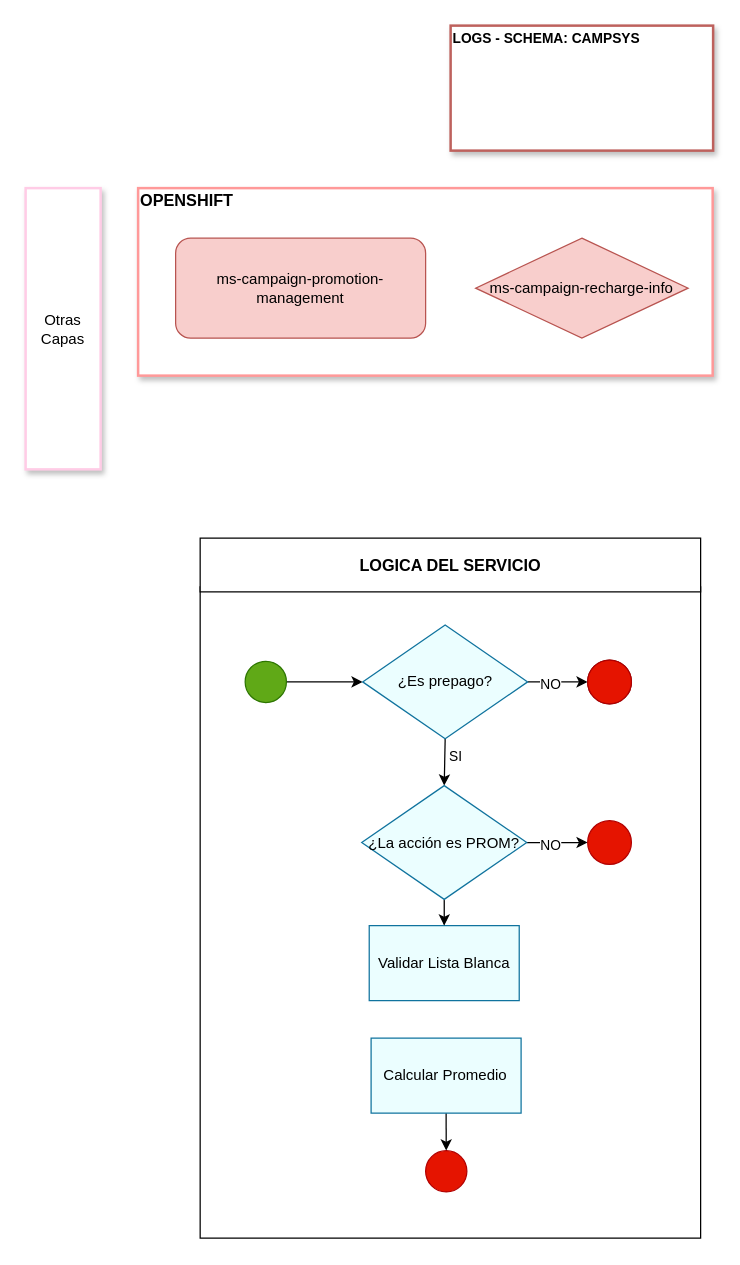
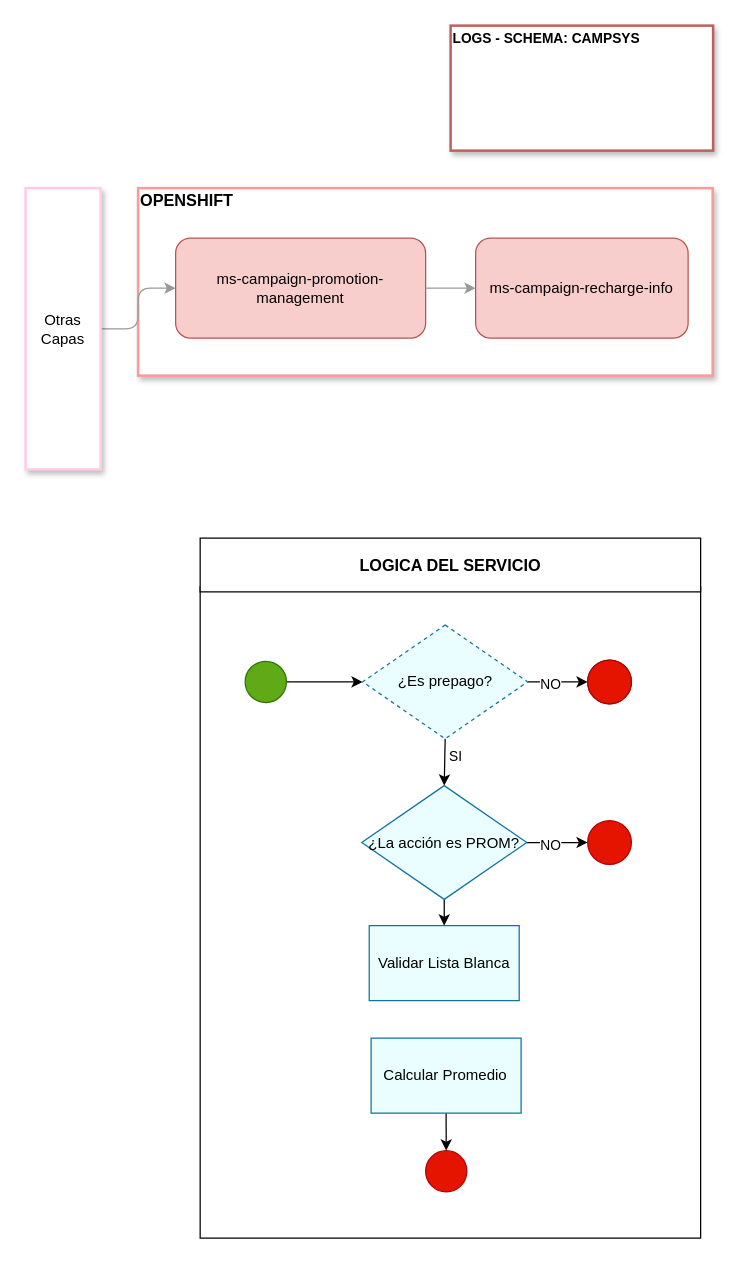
  <mxCell id="0" />
  <mxCell id="1" parent="0" />
  <mxCell id="2" value="" style="rounded=0;whiteSpace=wrap;html=1;labelBorderColor=none;fontSize=11;strokeWidth=2;strokeColor=#be615d;shadow=1;fontStyle=1;align=center;" vertex="1" parent="1"><mxGeometry x="360" y="20" width="210" height="100" as="geometry" /></mxCell>
  <mxCell id="3" value="" style="rounded=0;whiteSpace=wrap;html=1;labelBorderColor=none;fontSize=11;fillColor=default;shadow=1;strokeColor=#FF9999;strokeWidth=2;" vertex="1" parent="1"><mxGeometry x="110" y="150" width="459.63" height="150" as="geometry" /></mxCell>
  <mxCell id="4" value="OPENSHIFT" style="text;html=1;strokeColor=none;fillColor=none;align=left;verticalAlign=middle;whiteSpace=wrap;rounded=0;fontStyle=1;fontSize=13;" vertex="1" parent="1"><mxGeometry x="110" y="150" width="78.06" height="20" as="geometry" /></mxCell>
- <mxCell id="5" value="ms-campaign-recharge-info" style="rhombus;whiteSpace=wrap;html=1;fillColor=#f8cecc;strokeColor=#b85450;" vertex="1" parent="1"><mxGeometry x="380" y="190" width="170" height="80" as="geometry" /></mxCell>
+ <mxCell id="5" value="ms-campaign-recharge-info" style="rounded=1;whiteSpace=wrap;html=1;fillColor=#f8cecc;strokeColor=#b85450;" vertex="1" parent="1"><mxGeometry x="380" y="190" width="170" height="80" as="geometry" /></mxCell>
  <mxCell id="6" value="ms-campaign-promotion-management" style="rounded=1;whiteSpace=wrap;html=1;fillColor=#f8cecc;strokeColor=#b85450;" vertex="1" parent="1"><mxGeometry x="140" y="190" width="200" height="80" as="geometry" /></mxCell>
+ <mxCell id="7" value="" style="endArrow=classic;html=1;rounded=0;entryX=0;entryY=0.5;entryDx=0;entryDy=0;strokeColor=#999999;" edge="1" parent="1" source="6" target="5"><mxGeometry width="50" height="50" relative="1" as="geometry"><mxPoint x="190" y="430" as="sourcePoint" /><mxPoint x="240" y="380" as="targetPoint" /></mxGeometry></mxCell>
+ <mxCell id="8" style="edgeStyle=orthogonalEdgeStyle;rounded=1;orthogonalLoop=1;jettySize=auto;html=1;exitX=1;exitY=0.5;exitDx=0;exitDy=0;entryX=0;entryY=0.5;entryDx=0;entryDy=0;strokeColor=#999999;" edge="1" parent="1" source="9" target="6"><mxGeometry relative="1" as="geometry"><mxPoint x="110" y="230" as="targetPoint" /></mxGeometry></mxCell>
  <mxCell id="9" value="Otras Capas" style="rounded=0;whiteSpace=wrap;html=1;strokeWidth=2;strokeColor=#FFCCE6;shadow=1;" vertex="1" parent="1"><mxGeometry x="20" y="150" width="60" height="225" as="geometry" /></mxCell>
  <mxCell id="10" value="LOGS - SCHEMA: CAMPSYS" style="text;html=1;strokeColor=none;fillColor=none;align=left;verticalAlign=middle;whiteSpace=wrap;rounded=0;fontStyle=1;fontSize=11;" vertex="1" parent="1"><mxGeometry x="360" y="20" width="210" height="20" as="geometry" /></mxCell>
  <mxCell id="11" value="" style="rounded=0;whiteSpace=wrap;html=1;points=[[0,0,0,0,0],[0,0.25,0,0,0],[0,0.5,0,0,0],[0,0.75,0,0,0],[0,1,0,0,0],[0.5,0,0,0,0],[0.5,1,0,0,0],[1,0,0,0,0],[1,0.25,0,0,0],[1,0.5,0,0,0],[1,0.75,0,0,0],[1,1,0,0,0]];" vertex="1" parent="1"><mxGeometry x="159.63" y="469" width="400.37" height="521" as="geometry" /></mxCell>
  <mxCell id="12" style="edgeStyle=orthogonalEdgeStyle;rounded=0;orthogonalLoop=1;jettySize=auto;html=1;exitX=1;exitY=0.5;exitDx=0;exitDy=0;" edge="1" parent="1" source="13" target="18"><mxGeometry relative="1" as="geometry"><mxPoint x="281.63" y="545" as="targetPoint" /></mxGeometry></mxCell>
  <mxCell id="13" value="" style="ellipse;whiteSpace=wrap;html=1;aspect=fixed;fillColor=#60a917;fontColor=#ffffff;strokeColor=#2D7600;" vertex="1" parent="1"><mxGeometry x="195.63" y="528.5" width="33" height="33" as="geometry" /></mxCell>
  <mxCell id="14" style="edgeStyle=orthogonalEdgeStyle;rounded=0;orthogonalLoop=1;jettySize=auto;html=1;exitX=0.5;exitY=1;exitDx=0;exitDy=0;entryX=0.5;entryY=0;entryDx=0;entryDy=0;" edge="1" parent="1" source="18" target="35"><mxGeometry relative="1" as="geometry" /></mxCell>
  <mxCell id="15" value="SI" style="edgeLabel;html=1;align=center;verticalAlign=middle;resizable=0;points=[];" vertex="1" connectable="0" parent="14"><mxGeometry x="-0.153" relative="1" as="geometry"><mxPoint x="8" y="-2" as="offset" /></mxGeometry></mxCell>
  <mxCell id="16" style="edgeStyle=orthogonalEdgeStyle;rounded=0;orthogonalLoop=1;jettySize=auto;html=1;exitX=1;exitY=0.5;exitDx=0;exitDy=0;" edge="1" parent="1" source="18" target="23"><mxGeometry relative="1" as="geometry" /></mxCell>
  <mxCell id="17" value="NO" style="edgeLabel;html=1;align=center;verticalAlign=middle;resizable=0;points=[];" vertex="1" connectable="0" parent="16"><mxGeometry x="-0.246" y="-1" relative="1" as="geometry"><mxPoint as="offset" /></mxGeometry></mxCell>
- <mxCell id="18" value="¿Es prepago?" style="rhombus;whiteSpace=wrap;html=1;fillColor=#EBFEFF;strokeColor=#10739e;" vertex="1" parent="1"><mxGeometry x="289.63" y="499.5" width="132" height="91" as="geometry" /></mxCell>
+ <mxCell id="18" value="¿Es prepago?" style="rhombus;whiteSpace=wrap;html=1;fillColor=#EBFEFF;strokeColor=#10739e;dashed=1;" vertex="1" parent="1"><mxGeometry x="289.63" y="499.5" width="132" height="91" as="geometry" /></mxCell>
  <mxCell id="19" style="edgeStyle=orthogonalEdgeStyle;rounded=0;orthogonalLoop=1;jettySize=auto;html=1;exitX=0.5;exitY=1;exitDx=0;exitDy=0;entryX=0.5;entryY=0;entryDx=0;entryDy=0;" edge="1" parent="1"><mxGeometry relative="1" as="geometry"><mxPoint x="464" y="550.5" as="sourcePoint" /></mxGeometry></mxCell>
  <mxCell id="20" value="SI" style="edgeLabel;html=1;align=center;verticalAlign=middle;resizable=0;points=[];" vertex="1" connectable="0" parent="19"><mxGeometry x="-0.034" relative="1" as="geometry"><mxPoint x="7" y="-1" as="offset" /></mxGeometry></mxCell>
  <mxCell id="21" style="edgeStyle=orthogonalEdgeStyle;rounded=0;orthogonalLoop=1;jettySize=auto;html=1;exitX=0.5;exitY=1;exitDx=0;exitDy=0;" edge="1" parent="1"><mxGeometry relative="1" as="geometry"><mxPoint x="464" y="700" as="sourcePoint" /></mxGeometry></mxCell>
  <mxCell id="22" value="SI" style="edgeLabel;html=1;align=center;verticalAlign=middle;resizable=0;points=[];" vertex="1" connectable="0" parent="21"><mxGeometry x="-0.325" y="2" relative="1" as="geometry"><mxPoint x="10" as="offset" /></mxGeometry></mxCell>
  <mxCell id="23" value="" style="ellipse;whiteSpace=wrap;html=1;aspect=fixed;fillColor=#a20025;fontColor=#ffffff;strokeColor=#6F0000;" vertex="1" parent="1"><mxGeometry x="469.63" y="527.5" width="35" height="35" as="geometry" /></mxCell>
  <mxCell id="24" style="edgeStyle=orthogonalEdgeStyle;rounded=0;orthogonalLoop=1;jettySize=auto;html=1;exitX=1;exitY=0.5;exitDx=0;exitDy=0;" edge="1" parent="1"><mxGeometry relative="1" as="geometry"><mxPoint x="529" y="505" as="sourcePoint" /></mxGeometry></mxCell>
  <mxCell id="25" value="NO" style="edgeLabel;html=1;align=center;verticalAlign=middle;resizable=0;points=[];" vertex="1" connectable="0" parent="24"><mxGeometry x="-0.246" y="-1" relative="1" as="geometry"><mxPoint as="offset" /></mxGeometry></mxCell>
  <mxCell id="26" value="" style="ellipse;whiteSpace=wrap;html=1;aspect=fixed;fillColor=#e51400;fontColor=#ffffff;strokeColor=#B20000;" vertex="1" parent="1"><mxGeometry x="469.63" y="527.5" width="35" height="35" as="geometry" /></mxCell>
  <mxCell id="27" value="" style="ellipse;whiteSpace=wrap;html=1;aspect=fixed;fillColor=#e51400;fontColor=#ffffff;strokeColor=#B20000;" vertex="1" parent="1"><mxGeometry x="340" y="920" width="33" height="33" as="geometry" /></mxCell>
  <mxCell id="28" value="LOGICA DEL SERVICIO" style="rounded=0;whiteSpace=wrap;html=1;fontStyle=1;fontSize=13;" vertex="1" parent="1"><mxGeometry x="159.63" y="430" width="400.37" height="43" as="geometry" /></mxCell>
  <mxCell id="29" value="Validar Lista Blanca" style="rounded=0;whiteSpace=wrap;html=1;fillColor=#EBFEFF;strokeColor=#10739e;" vertex="1" parent="1"><mxGeometry x="294.88" y="740" width="120" height="60" as="geometry" /></mxCell>
  <mxCell id="30" style="edgeStyle=orthogonalEdgeStyle;rounded=0;orthogonalLoop=1;jettySize=auto;html=1;exitX=0.5;exitY=1;exitDx=0;exitDy=0;entryX=0.5;entryY=0;entryDx=0;entryDy=0;" edge="1" parent="1" source="31" target="27"><mxGeometry relative="1" as="geometry" /></mxCell>
  <mxCell id="31" value="Calcular Promedio" style="rounded=0;whiteSpace=wrap;html=1;fillColor=#EBFEFF;strokeColor=#10739e;" vertex="1" parent="1"><mxGeometry x="296.38" y="830" width="120" height="60" as="geometry" /></mxCell>
  <mxCell id="32" style="edgeStyle=orthogonalEdgeStyle;rounded=0;orthogonalLoop=1;jettySize=auto;html=1;exitX=0.5;exitY=1;exitDx=0;exitDy=0;" edge="1" parent="1" source="35" target="29"><mxGeometry relative="1" as="geometry" /></mxCell>
  <mxCell id="33" style="edgeStyle=orthogonalEdgeStyle;rounded=0;orthogonalLoop=1;jettySize=auto;html=1;exitX=1;exitY=0.5;exitDx=0;exitDy=0;" edge="1" parent="1" source="35" target="36"><mxGeometry relative="1" as="geometry" /></mxCell>
  <mxCell id="34" value="NO" style="edgeLabel;html=1;align=center;verticalAlign=middle;resizable=0;points=[];" vertex="1" connectable="0" parent="33"><mxGeometry x="-0.206" y="-2" relative="1" as="geometry"><mxPoint as="offset" /></mxGeometry></mxCell>
  <mxCell id="35" value="¿La acción es PROM?" style="rhombus;whiteSpace=wrap;html=1;fillColor=#EBFEFF;strokeColor=#10739e;" vertex="1" parent="1"><mxGeometry x="288.88" y="628" width="132" height="91" as="geometry" /></mxCell>
  <mxCell id="36" value="" style="ellipse;whiteSpace=wrap;html=1;aspect=fixed;fillColor=#e51400;fontColor=#ffffff;strokeColor=#B20000;" vertex="1" parent="1"><mxGeometry x="469.63" y="656" width="35" height="35" as="geometry" /></mxCell>
